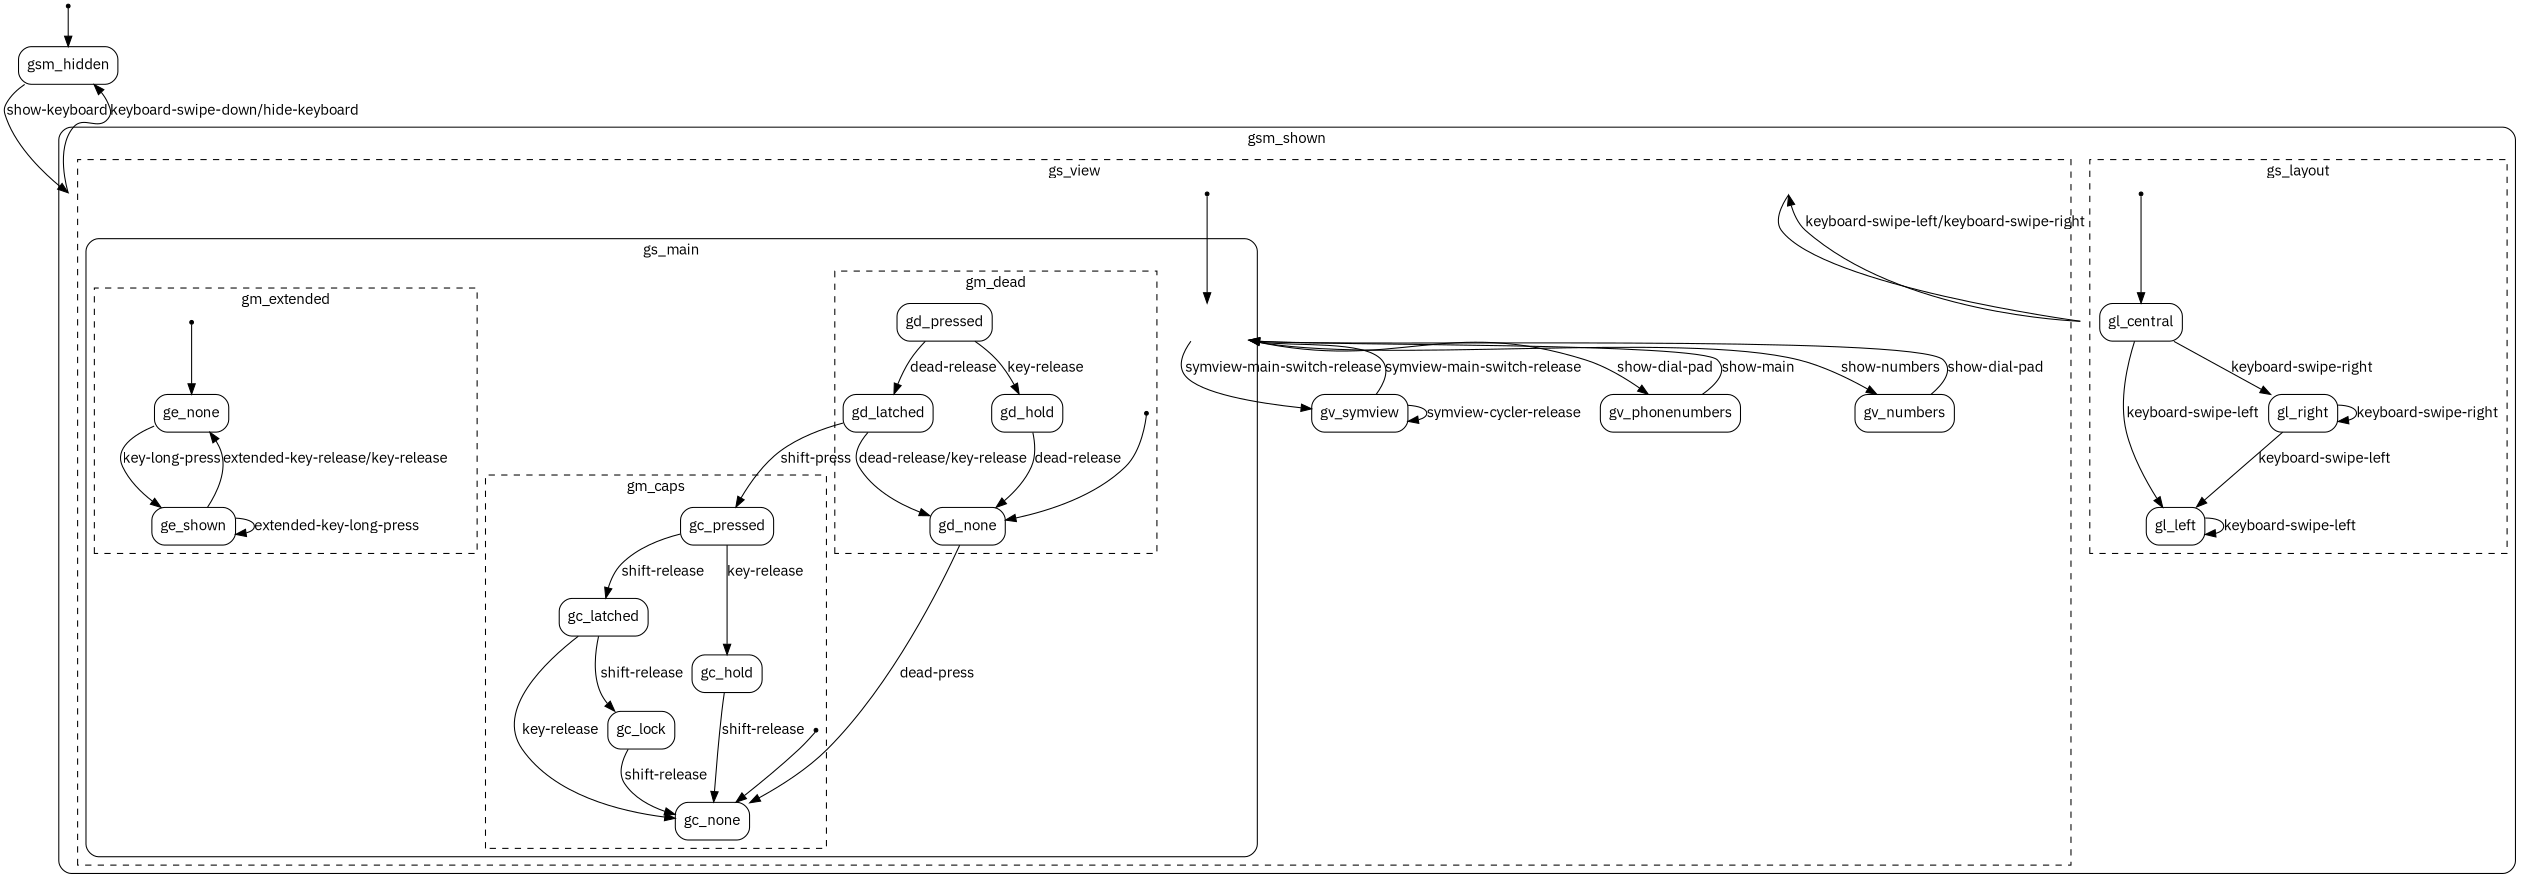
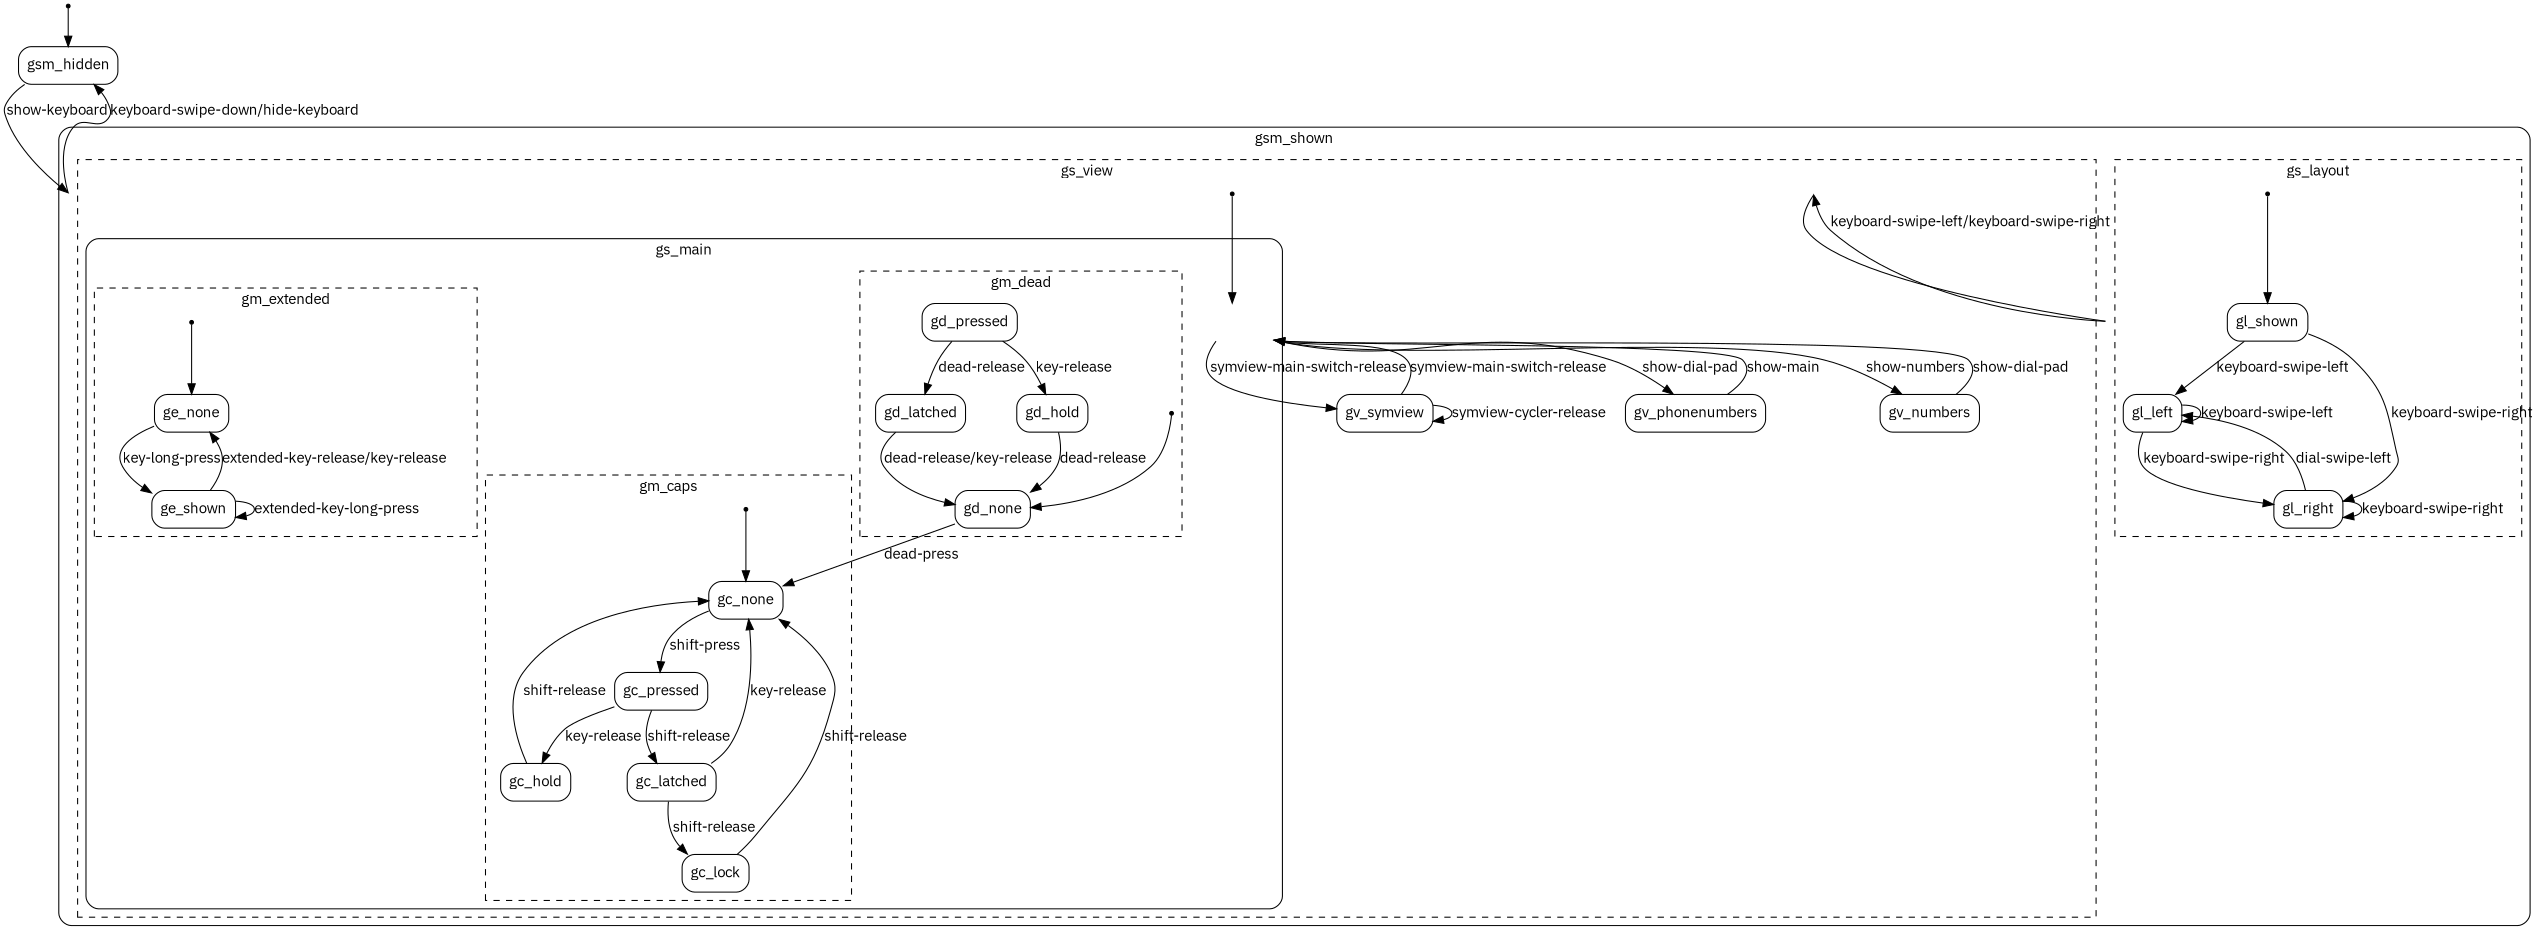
  digraph {
    compound=true
    fontname="IBM Plex Sans"
    node [fontname="IBM Plex Sans" shape=box style=rounded]
    edge [fontname="IBM Plex Sans"]
    gsm_begin [shape=point]
    gsm_hidden
    gl_begin [shape=point]
-   gl_central
+   gl_central [label=gl_shown]
    gl_left
    gl_right
    gd_begin [shape=point]
    gd_none
    gd_pressed
    gd_latched
    gd_hold
    gc_begin [shape=point]
    gc_none
    gc_pressed
    gc_latched
    gc_hold
    gc_lock
    ge_begin [shape=point]
    ge_none
    ge_shown
    gm_begin [shape=none style=invis]
    gv_symview
    gv_phonenumbers
    gv_numbers
    gv_begin [shape=point]
    gv_layout_switch_helper [fixedsize=true height=0 shape=none style=invis width=0]
    gs_layout_switch_helper [fixedsize=true height=0 shape=none style=invis width=0]
    gs_hidden_helper [fixedsize=true height=0 shape=none style=invis width=0]
    subgraph sub_1 {
      rank=same
      gsm_begin
    }
    subgraph sub_2 {
      rank=same
      gsm_hidden
    }
    subgraph cluster_3 {
      label=gsm_shown
      style=rounded
      gs_layout_switch_helper
      gs_hidden_helper
      subgraph cluster_4 {
        label=gs_layout
        style=dashed
        gl_begin
        gl_central
        gl_left
        gl_right
      }
      subgraph cluster_5 {
        label=gs_view
        style=dashed
        gv_symview
        gv_phonenumbers
        gv_numbers
        gv_begin
        gv_layout_switch_helper
        subgraph cluster_6 {
          label=gs_main
          style=rounded
          gm_begin
          subgraph cluster_7 {
            label=gm_dead
            style=dashed
            gd_begin
            gd_none
            gd_pressed
            gd_latched
            gd_hold
          }
          subgraph cluster_8 {
            label=gm_caps
            shape=box
            style=dashed
            gc_begin
            gc_none
            gc_pressed
            gc_latched
            gc_hold
            gc_lock
          }
          subgraph cluster_9 {
            label=gm_extended
            style=dashed
            ge_begin
            ge_none
            ge_shown
          }
        }
      }
    }
    gsm_begin -> gsm_hidden
    gsm_hidden -> gs_hidden_helper [label="show-keyboard"]
    gl_begin -> gl_central
    gl_central -> gl_left [label="keyboard-swipe-left"]
    gl_central -> gl_right [label="keyboard-swipe-right"]
    gl_left -> gl_left [label="keyboard-swipe-left"]
-   gl_right -> gl_left [label="keyboard-swipe-left"]
+   gl_left -> gl_right [label="keyboard-swipe-right"]
+   gl_right -> gl_left [label="dial-swipe-left"]
    gl_right -> gl_right [label="keyboard-swipe-right"]
    gd_begin -> gd_none
    gd_none -> gc_none [label="dead-press"]
    gd_pressed -> gd_latched [label="dead-release"]
    gd_pressed -> gd_hold [label="key-release"]
    gd_latched -> gd_none [label="dead-release/key-release"]
    gd_hold -> gd_none [label="dead-release"]
    gc_begin -> gc_none
-   gd_latched -> gc_pressed [label="shift-press"]
+   gc_none -> gc_pressed [label="shift-press"]
    gc_pressed -> gc_latched [label="shift-release"]
    gc_pressed -> gc_hold [label="key-release"]
    gc_latched -> gc_none [label="key-release"]
    gc_latched -> gc_lock [label="shift-release"]
    gc_hold -> gc_none [label="shift-release"]
    gc_lock -> gc_none [label="shift-release"]
    ge_begin -> ge_none
    ge_none -> ge_shown [label="key-long-press"]
    ge_shown -> ge_none [label="extended-key-release/key-release"]
    ge_shown -> ge_shown [label="extended-key-long-press"]
    gm_begin -> gv_symview [label="symview-main-switch-release"]
    gm_begin -> gv_phonenumbers [label="show-dial-pad"]
    gm_begin -> gv_numbers [label="show-numbers"]
    gv_symview -> gm_begin [label="symview-main-switch-release"]
    gv_symview -> gv_symview [label="symview-cycler-release"]
    gv_phonenumbers -> gm_begin [label="show-main"]
    gv_numbers -> gm_begin [label="show-dial-pad"]
    gv_begin -> gm_begin
    gv_layout_switch_helper -> gs_layout_switch_helper [arrowhead=none]
    gs_layout_switch_helper -> gv_layout_switch_helper [label="keyboard-swipe-left/keyboard-swipe-right"]
    gs_hidden_helper -> gsm_hidden [label="keyboard-swipe-down/hide-keyboard"]
  }
